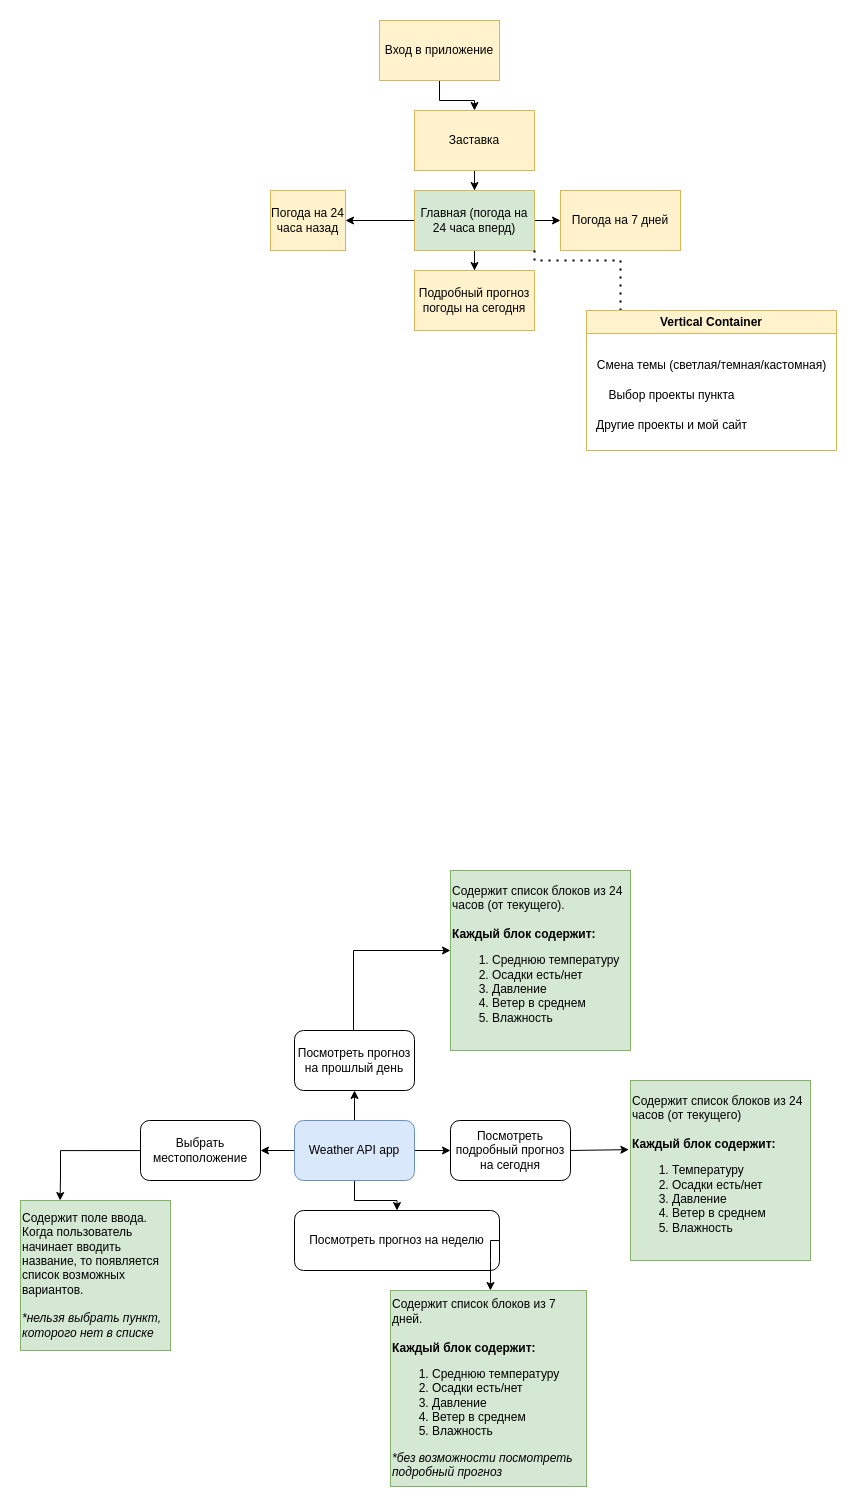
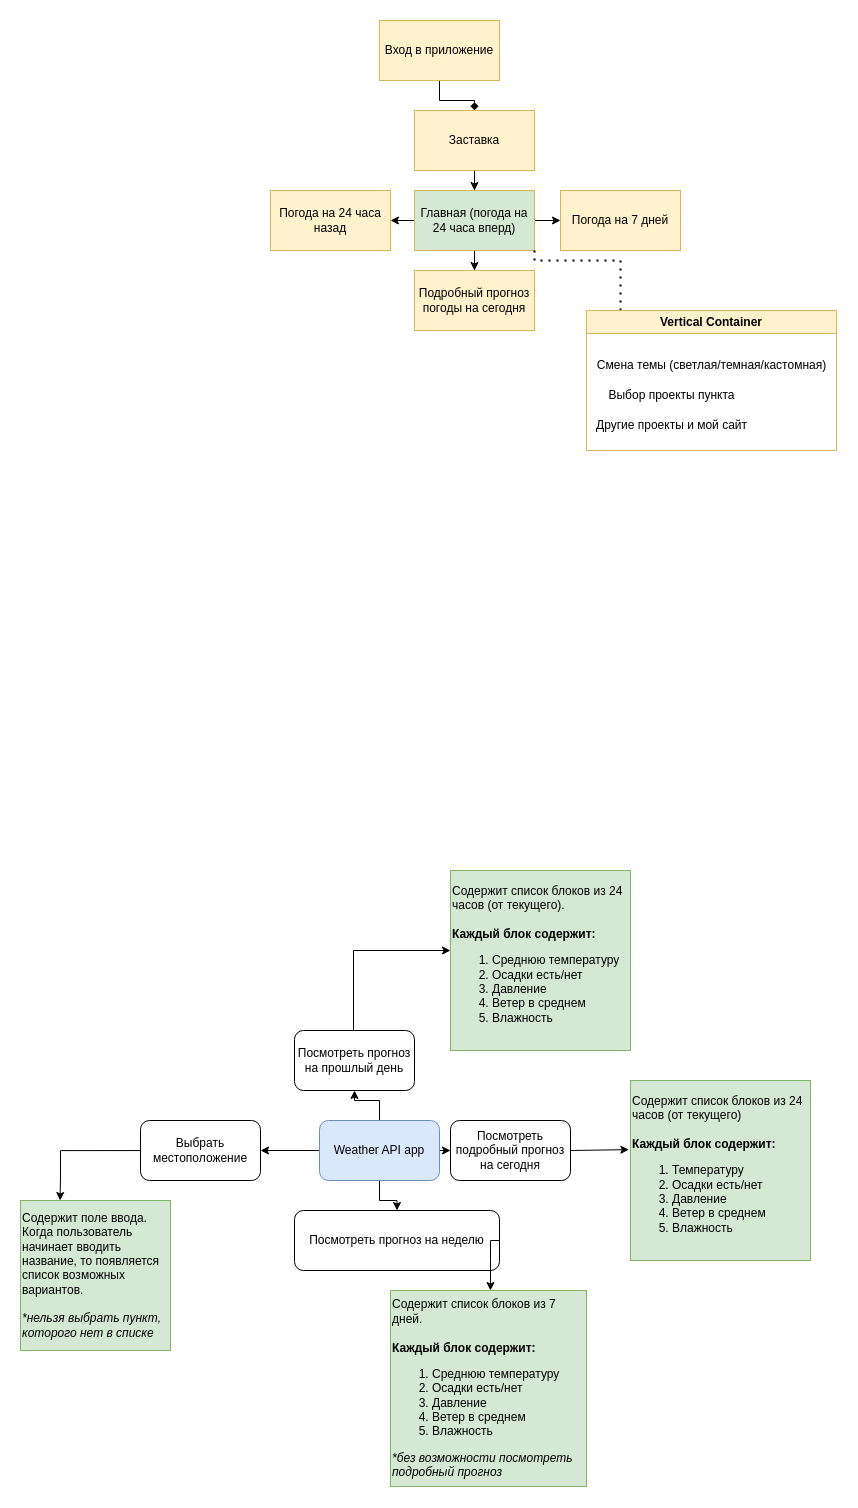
  <mxCell id="0" />
  <mxCell id="1" parent="0" />
  <mxCell id="2" value="" style="edgeStyle=orthogonalEdgeStyle;rounded=0;orthogonalLoop=1;jettySize=auto;html=1;" edge="1" parent="1" source="6" target="7"><mxGeometry relative="1" as="geometry" /></mxCell>
  <mxCell id="3" value="" style="edgeStyle=orthogonalEdgeStyle;rounded=0;orthogonalLoop=1;jettySize=auto;html=1;" edge="1" parent="1" source="6" target="8"><mxGeometry relative="1" as="geometry" /></mxCell>
  <mxCell id="4" value="" style="edgeStyle=orthogonalEdgeStyle;rounded=0;orthogonalLoop=1;jettySize=auto;html=1;" edge="1" parent="1" source="6" target="9"><mxGeometry relative="1" as="geometry" /></mxCell>
  <mxCell id="5" value="" style="edgeStyle=orthogonalEdgeStyle;rounded=0;orthogonalLoop=1;jettySize=auto;html=1;" edge="1" parent="1" source="6" target="10"><mxGeometry relative="1" as="geometry" /></mxCell>
- <mxCell id="6" value="Weather API app" style="rounded=1;whiteSpace=wrap;html=1;fillColor=#dae8fc;strokeColor=#6c8ebf;" vertex="1" parent="1"><mxGeometry x="294" y="1120" width="120" height="60" as="geometry" /></mxCell>
+ <mxCell id="6" value="Weather API app" style="rounded=1;whiteSpace=wrap;html=1;fillColor=#dae8fc;strokeColor=#6c8ebf;" vertex="1" parent="1"><mxGeometry x="319" y="1120" width="120" height="60" as="geometry" /></mxCell>
  <mxCell id="7" value="Посмотреть подробный&amp;nbsp;&lt;span style=&quot;background-color: initial;&quot;&gt;прогноз на сегодня&lt;/span&gt;" style="whiteSpace=wrap;html=1;rounded=1;" vertex="1" parent="1"><mxGeometry x="450" y="1120" width="120" height="60" as="geometry" /></mxCell>
  <mxCell id="8" value="Посмотреть прогноз на прошлый день" style="rounded=1;whiteSpace=wrap;html=1;" vertex="1" parent="1"><mxGeometry x="294" y="1030" width="120" height="60" as="geometry" /></mxCell>
  <mxCell id="9" value="Посмотреть прогноз на неделю" style="rounded=1;whiteSpace=wrap;html=1;" vertex="1" parent="1"><mxGeometry x="294" y="1210" width="205" height="60" as="geometry" /></mxCell>
  <mxCell id="10" value="Выбрать местоположение" style="rounded=1;whiteSpace=wrap;html=1;" vertex="1" parent="1"><mxGeometry x="140" y="1120" width="120" height="60" as="geometry" /></mxCell>
  <mxCell id="11" value="Содержит список блоков из 7 дней.&lt;div&gt;&lt;br&gt;&lt;div&gt;&lt;b&gt;Каждый блок содержит:&lt;/b&gt;&lt;/div&gt;&lt;/div&gt;&lt;div&gt;&lt;ol&gt;&lt;li&gt;Среднюю температуру&lt;/li&gt;&lt;li&gt;Осадки есть/нет&lt;/li&gt;&lt;li&gt;Давление&lt;/li&gt;&lt;li&gt;Ветер в среднем&lt;/li&gt;&lt;li&gt;Влажность&lt;/li&gt;&lt;/ol&gt;&lt;i&gt;*без возможности посмотреть подробный прогноз&lt;/i&gt;&lt;/div&gt;" style="whiteSpace=wrap;html=1;aspect=fixed;align=left;fillColor=#d5e8d4;strokeColor=#82b366;" vertex="1" parent="1"><mxGeometry x="390" y="1290" width="196" height="196" as="geometry" /></mxCell>
  <mxCell id="12" value="" style="endArrow=classic;html=1;rounded=0;exitX=1;exitY=0.5;exitDx=0;exitDy=0;entryX=0.51;entryY=0;entryDx=0;entryDy=0;entryPerimeter=0;" edge="1" parent="1" source="9" target="11"><mxGeometry width="50" height="50" relative="1" as="geometry"><mxPoint x="420" y="1370" as="sourcePoint" /><mxPoint x="490" y="1280" as="targetPoint" /><Array as="points"><mxPoint x="490" y="1240" /><mxPoint x="490" y="1260" /></Array></mxGeometry></mxCell>
  <mxCell id="13" value="Содержит список блоков из 24 часов (от текущего)&lt;div&gt;&lt;br&gt;&lt;div&gt;&lt;b&gt;Каждый блок содержит:&lt;/b&gt;&lt;/div&gt;&lt;/div&gt;&lt;div&gt;&lt;ol&gt;&lt;li&gt;Температуру&lt;/li&gt;&lt;li&gt;Осадки есть/нет&lt;/li&gt;&lt;li&gt;Давление&lt;/li&gt;&lt;li&gt;Ветер в среднем&lt;/li&gt;&lt;li&gt;Влажность&lt;/li&gt;&lt;/ol&gt;&lt;/div&gt;" style="whiteSpace=wrap;html=1;aspect=fixed;align=left;fillColor=#d5e8d4;strokeColor=#82b366;" vertex="1" parent="1"><mxGeometry x="630" y="1080" width="180" height="180" as="geometry" /></mxCell>
  <mxCell id="14" value="Содержит список блоков из 24 часов (от текущего).&lt;div&gt;&lt;br&gt;&lt;div&gt;&lt;b&gt;Каждый блок содержит:&lt;/b&gt;&lt;/div&gt;&lt;/div&gt;&lt;div&gt;&lt;ol&gt;&lt;li&gt;Среднюю температуру&lt;/li&gt;&lt;li&gt;Осадки есть/нет&lt;/li&gt;&lt;li&gt;Давление&lt;/li&gt;&lt;li&gt;Ветер в среднем&lt;/li&gt;&lt;li&gt;Влажность&lt;/li&gt;&lt;/ol&gt;&lt;/div&gt;" style="whiteSpace=wrap;html=1;aspect=fixed;align=left;fillColor=#d5e8d4;strokeColor=#82b366;" vertex="1" parent="1"><mxGeometry x="450" y="870" width="180" height="180" as="geometry" /></mxCell>
  <mxCell id="15" value="" style="edgeStyle=orthogonalEdgeStyle;rounded=0;orthogonalLoop=1;jettySize=auto;html=1;entryX=0;entryY=0.5;entryDx=0;entryDy=0;" edge="1" parent="1"><mxGeometry relative="1" as="geometry"><mxPoint x="353" y="1030" as="sourcePoint" /><mxPoint x="450" as="targetPoint" y="950" /><Array as="points"><mxPoint x="353" y="950" /></Array></mxGeometry></mxCell>
  <mxCell id="16" value="Содержит поле ввода. Когда пользователь начинает вводить название, то появляется список возможных вариантов.&lt;div&gt;&lt;br&gt;&lt;/div&gt;&lt;div&gt;&lt;i&gt;*нельзя выбрать пункт, которого нет в списке&lt;/i&gt;&lt;/div&gt;" style="whiteSpace=wrap;html=1;aspect=fixed;align=left;fillColor=#d5e8d4;strokeColor=#82b366;" vertex="1" parent="1"><mxGeometry x="20" y="1200" width="150" height="150" as="geometry" /></mxCell>
  <mxCell id="17" value="" style="edgeStyle=orthogonalEdgeStyle;rounded=0;orthogonalLoop=1;jettySize=auto;html=1;entryX=0.464;entryY=-0.003;entryDx=0;entryDy=0;entryPerimeter=0;" edge="1" parent="1"><mxGeometry relative="1" as="geometry"><mxPoint x="140" y="1150.05" as="sourcePoint" /><mxPoint x="59.6" y="1200" as="targetPoint" /><Array as="points"><mxPoint x="60" y="1150.45" /><mxPoint x="60" y="1175.45" /></Array></mxGeometry></mxCell>
  <mxCell id="18" value="" style="endArrow=classic;html=1;rounded=0;exitX=1;exitY=0.5;exitDx=0;exitDy=0;entryX=-0.009;entryY=0.384;entryDx=0;entryDy=0;entryPerimeter=0;" edge="1" parent="1" source="7" target="13"><mxGeometry width="50" height="50" relative="1" as="geometry"><mxPoint x="580" y="1180" as="sourcePoint" /><mxPoint x="630" y="1130" as="targetPoint" /></mxGeometry></mxCell>
- <mxCell id="19" value="" style="edgeStyle=orthogonalEdgeStyle;rounded=0;orthogonalLoop=1;jettySize=auto;html=1;" edge="1" parent="1" source="20" target="22"><mxGeometry relative="1" as="geometry" /></mxCell>
+ <mxCell id="19" value="" style="edgeStyle=orthogonalEdgeStyle;rounded=0;orthogonalLoop=1;jettySize=auto;html=1;endArrow=diamond;" edge="1" parent="1" source="20" target="22"><mxGeometry relative="1" as="geometry" /></mxCell>
  <mxCell id="20" value="Вход в приложение" style="rounded=0;whiteSpace=wrap;html=1;fillColor=#fff2cc;strokeColor=#d6b656;" vertex="1" parent="1"><mxGeometry x="379" y="20" width="120" height="60" as="geometry" /></mxCell>
  <mxCell id="21" value="" style="edgeStyle=orthogonalEdgeStyle;rounded=0;orthogonalLoop=1;jettySize=auto;html=1;" edge="1" parent="1" source="22" target="26"><mxGeometry relative="1" as="geometry" /></mxCell>
  <mxCell id="22" value="Заставка" style="rounded=0;whiteSpace=wrap;html=1;fillColor=#fff2cc;strokeColor=#d6b656;" vertex="1" parent="1"><mxGeometry x="414" y="110" width="120" height="60" as="geometry" /></mxCell>
  <mxCell id="23" value="" style="edgeStyle=orthogonalEdgeStyle;rounded=0;orthogonalLoop=1;jettySize=auto;html=1;" edge="1" parent="1" source="26" target="27"><mxGeometry relative="1" as="geometry" /></mxCell>
  <mxCell id="24" value="" style="edgeStyle=orthogonalEdgeStyle;rounded=0;orthogonalLoop=1;jettySize=auto;html=1;" edge="1" parent="1" source="26" target="28"><mxGeometry relative="1" as="geometry" /></mxCell>
  <mxCell id="25" value="" style="edgeStyle=orthogonalEdgeStyle;rounded=0;orthogonalLoop=1;jettySize=auto;html=1;" edge="1" parent="1" source="26" target="29"><mxGeometry relative="1" as="geometry" /></mxCell>
  <mxCell id="26" value="Главная (погода на 24 часа вперд)" style="rounded=0;whiteSpace=wrap;html=1;fillColor=#d5e8d4;strokeColor=#d6b656;" vertex="1" parent="1"><mxGeometry x="414" y="190" width="120" height="60" as="geometry" /></mxCell>
- <mxCell id="27" value="Погода на 24 часа назад" style="rounded=0;whiteSpace=wrap;html=1;fillColor=#fff2cc;strokeColor=#d6b656;" vertex="1" parent="1"><mxGeometry x="270" y="190" width="75" height="60" as="geometry" /></mxCell>
+ <mxCell id="27" value="Погода на 24 часа назад" style="rounded=0;whiteSpace=wrap;html=1;fillColor=#fff2cc;strokeColor=#d6b656;" vertex="1" parent="1"><mxGeometry x="270" y="190" width="120" height="60" as="geometry" /></mxCell>
  <mxCell id="28" value="Погода на 7 дней" style="rounded=0;whiteSpace=wrap;html=1;fillColor=#fff2cc;strokeColor=#d6b656;" vertex="1" parent="1"><mxGeometry x="560" y="190" width="120" height="60" as="geometry" /></mxCell>
  <mxCell id="29" value="Подробный прогноз погоды на сегодня" style="rounded=0;whiteSpace=wrap;html=1;fillColor=#fff2cc;strokeColor=#d6b656;" vertex="1" parent="1"><mxGeometry x="414" y="270" width="120" height="60" as="geometry" /></mxCell>
  <mxCell id="30" value="" style="endArrow=none;dashed=1;html=1;dashPattern=1 3;strokeWidth=2;rounded=0;exitX=1;exitY=1;exitDx=0;exitDy=0;" edge="1" parent="1" source="26"><mxGeometry width="50" height="50" relative="1" as="geometry"><mxPoint x="580" y="340" as="sourcePoint" /><mxPoint x="620" y="310" as="targetPoint" /><Array as="points"><mxPoint x="534" y="260" /><mxPoint x="620" y="260" /></Array></mxGeometry></mxCell>
  <mxCell id="31" value="Vertical Container" style="swimlane;whiteSpace=wrap;html=1;fillColor=#fff2cc;strokeColor=#d6b656;" vertex="1" parent="1"><mxGeometry x="586" y="310" width="250" height="140" as="geometry" /></mxCell>
  <mxCell id="32" value="Смена темы (светлая/темная/кастомная)" style="text;html=1;align=center;verticalAlign=middle;resizable=0;points=[];autosize=1;strokeColor=none;fillColor=none;" vertex="1" parent="31"><mxGeometry y="40" width="250" height="30" as="geometry" /></mxCell>
  <mxCell id="33" value="Выбор проекты пункта" style="text;html=1;align=center;verticalAlign=middle;resizable=0;points=[];autosize=1;strokeColor=none;fillColor=none;" vertex="1" parent="31"><mxGeometry y="70" width="170" height="30" as="geometry" /></mxCell>
  <mxCell id="34" value="Другие проекты и мой сайт" style="text;html=1;align=center;verticalAlign=middle;resizable=0;points=[];autosize=1;strokeColor=none;fillColor=none;" vertex="1" parent="31"><mxGeometry y="100" width="170" height="30" as="geometry" /></mxCell>
